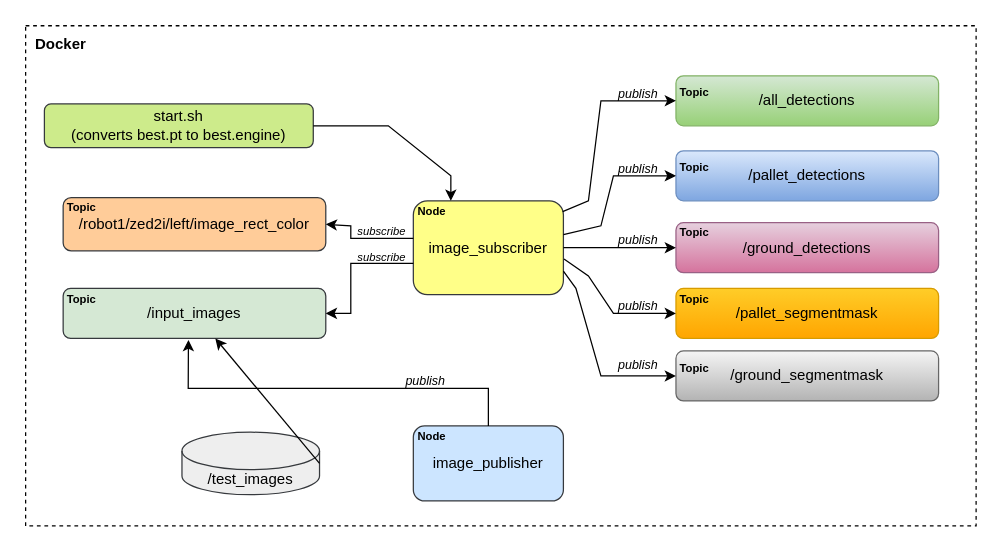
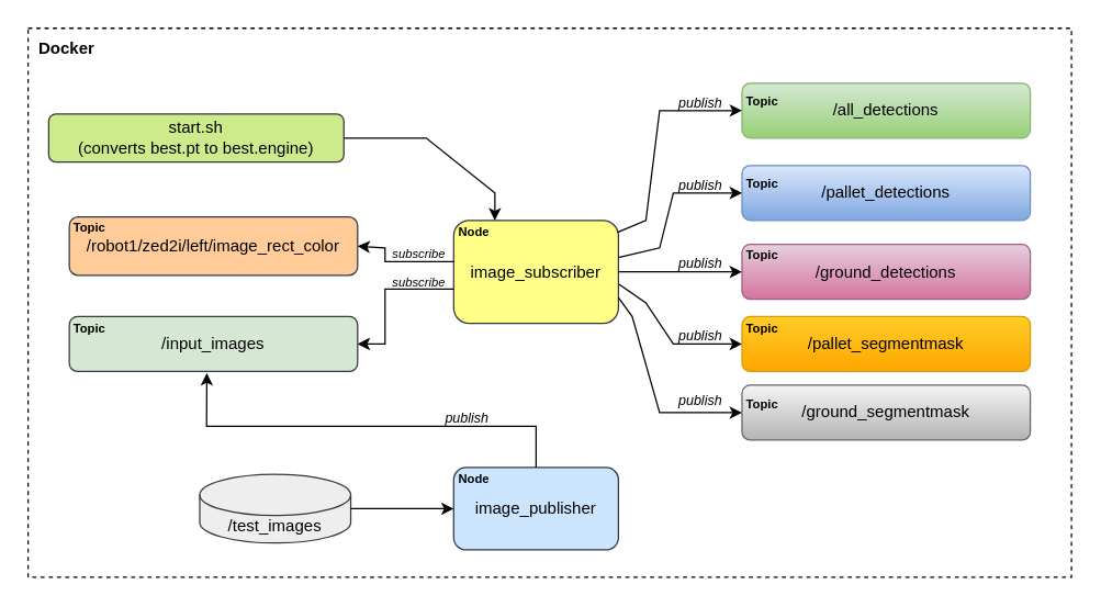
  <mxCell id="0" />
  <mxCell id="1" parent="0" />
  <mxCell id="2" value="/robot1/zed2i/left/image_rect_color" style="rounded=1;whiteSpace=wrap;html=1;fillColor=#ffcc99;strokeColor=#36393d;" vertex="1" parent="1"><mxGeometry x="50" y="157.5" width="210" height="42.5" as="geometry" /></mxCell>
  <mxCell id="3" value="/input_images" style="rounded=1;whiteSpace=wrap;html=1;fillColor=#d5e8d4;strokeColor=#36393d;" vertex="1" parent="1"><mxGeometry x="50" y="230" width="210" height="40" as="geometry" /></mxCell>
  <mxCell id="4" value="image_subscriber" style="rounded=1;whiteSpace=wrap;html=1;fillColor=#ffff88;strokeColor=#36393d;" vertex="1" parent="1"><mxGeometry x="330" y="160" width="120" height="75" as="geometry" /></mxCell>
  <mxCell id="5" value="" style="endArrow=classic;html=1;rounded=0;exitX=1;exitY=0.5;exitDx=0;exitDy=0;entryX=1;entryY=0.5;entryDx=0;entryDy=0;" edge="1" parent="1" target="3"><mxGeometry width="50" height="50" relative="1" as="geometry"><mxPoint x="330" y="210" as="sourcePoint" /><mxPoint x="320" y="260" as="targetPoint" /><Array as="points"><mxPoint x="280" y="210" /><mxPoint x="280" y="250" /></Array></mxGeometry></mxCell>
  <mxCell id="6" value="/pallet_detections" style="rounded=1;whiteSpace=wrap;html=1;fillColor=#dae8fc;gradientColor=#7ea6e0;strokeColor=#6c8ebf;" vertex="1" parent="1"><mxGeometry x="540" y="120" width="210" height="40" as="geometry" /></mxCell>
  <mxCell id="7" value="/ground_detections" style="rounded=1;whiteSpace=wrap;html=1;fillColor=#e6d0de;gradientColor=#d5739d;strokeColor=#996185;" vertex="1" parent="1"><mxGeometry x="540" y="177.5" width="210" height="40" as="geometry" /></mxCell>
  <mxCell id="8" value="/pallet_segmentmask" style="rounded=1;whiteSpace=wrap;html=1;fillColor=#ffcd28;gradientColor=#ffa500;strokeColor=#d79b00;" vertex="1" parent="1"><mxGeometry x="540" y="230" width="210" height="40" as="geometry" /></mxCell>
  <mxCell id="9" value="/ground_segmentmask" style="rounded=1;whiteSpace=wrap;html=1;fillColor=#f5f5f5;gradientColor=#b3b3b3;strokeColor=#666666;" vertex="1" parent="1"><mxGeometry x="540" y="280" width="210" height="40" as="geometry" /></mxCell>
  <mxCell id="10" value="" style="endArrow=classic;html=1;rounded=0;entryX=0;entryY=0.5;entryDx=0;entryDy=0;exitX=1;exitY=0.5;exitDx=0;exitDy=0;" edge="1" parent="1" source="4" target="7"><mxGeometry width="50" height="50" relative="1" as="geometry"><mxPoint x="400" y="270" as="sourcePoint" /><mxPoint x="450" y="220" as="targetPoint" /><Array as="points" /></mxGeometry></mxCell>
  <mxCell id="11" value="" style="endArrow=classic;html=1;rounded=0;entryX=0;entryY=0.5;entryDx=0;entryDy=0;exitX=1.004;exitY=0.621;exitDx=0;exitDy=0;exitPerimeter=0;" edge="1" parent="1" source="4" target="8"><mxGeometry width="50" height="50" relative="1" as="geometry"><mxPoint x="450" y="200" as="sourcePoint" /><mxPoint x="490" y="230" as="targetPoint" /><Array as="points"><mxPoint x="470" y="220" /><mxPoint x="490" y="250" /></Array></mxGeometry></mxCell>
  <mxCell id="12" value="/all_detections" style="rounded=1;whiteSpace=wrap;html=1;fillColor=#d5e8d4;strokeColor=#82b366;gradientColor=#97d077;" vertex="1" parent="1"><mxGeometry x="540" y="60" width="210" height="40" as="geometry" /></mxCell>
  <mxCell id="13" value="" style="endArrow=classic;html=1;rounded=0;entryX=0;entryY=0.5;entryDx=0;entryDy=0;exitX=1;exitY=0.75;exitDx=0;exitDy=0;" edge="1" parent="1" source="4" target="9"><mxGeometry width="50" height="50" relative="1" as="geometry"><mxPoint x="450" y="310" as="sourcePoint" /><mxPoint x="500" y="260" as="targetPoint" /><Array as="points"><mxPoint x="460" y="230" /><mxPoint x="480" y="300" /></Array></mxGeometry></mxCell>
  <mxCell id="14" value="" style="endArrow=classic;html=1;rounded=0;exitX=1;exitY=0.361;exitDx=0;exitDy=0;exitPerimeter=0;entryX=0;entryY=0.5;entryDx=0;entryDy=0;" edge="1" parent="1" source="4" target="6"><mxGeometry width="50" height="50" relative="1" as="geometry"><mxPoint x="460" y="190" as="sourcePoint" /><mxPoint x="500" y="140" as="targetPoint" /><Array as="points"><mxPoint x="480" y="180" /><mxPoint x="490" y="140" /></Array></mxGeometry></mxCell>
  <mxCell id="15" value="" style="endArrow=classic;html=1;rounded=0;exitX=1;exitY=0.5;exitDx=0;exitDy=0;entryX=1;entryY=0.5;entryDx=0;entryDy=0;" edge="1" parent="1" target="2"><mxGeometry width="50" height="50" relative="1" as="geometry"><mxPoint x="330" y="190" as="sourcePoint" /><mxPoint x="280" y="240" as="targetPoint" /><Array as="points"><mxPoint x="280" y="190" /><mxPoint x="280" y="180" /></Array></mxGeometry></mxCell>
  <mxCell id="16" value="" style="endArrow=classic;html=1;rounded=0;exitX=0.995;exitY=0.115;exitDx=0;exitDy=0;exitPerimeter=0;entryX=0;entryY=0.5;entryDx=0;entryDy=0;" edge="1" parent="1" source="4" target="12"><mxGeometry width="50" height="50" relative="1" as="geometry"><mxPoint x="440" y="130" as="sourcePoint" /><mxPoint x="490" y="80" as="targetPoint" /><Array as="points"><mxPoint x="470" y="160" /><mxPoint x="480" y="80" /></Array></mxGeometry></mxCell>
  <mxCell id="17" value="image_publisher" style="rounded=1;whiteSpace=wrap;html=1;fillColor=#cce5ff;strokeColor=#36393d;" vertex="1" parent="1"><mxGeometry x="330" y="340" width="120" height="60" as="geometry" /></mxCell>
  <mxCell id="18" value="/test_images" style="shape=cylinder3;whiteSpace=wrap;html=1;boundedLbl=1;backgroundOutline=1;size=15;fillColor=#eeeeee;strokeColor=#36393d;" vertex="1" parent="1"><mxGeometry x="145" y="345" width="110" height="50" as="geometry" /></mxCell>
- <mxCell id="19" value="" style="endArrow=classic;html=1;rounded=0;exitX=1;exitY=0.5;exitDx=0;exitDy=0;exitPerimeter=0;" edge="1" parent="1" source="18" target="3"><mxGeometry width="50" height="50" relative="1" as="geometry"><mxPoint x="340" y="470" as="sourcePoint" /><mxPoint x="390" y="420" as="targetPoint" /></mxGeometry></mxCell>
+ <mxCell id="19" value="" style="endArrow=classic;html=1;rounded=0;exitX=1;exitY=0.5;exitDx=0;exitDy=0;exitPerimeter=0;entryX=0;entryY=0.5;entryDx=0;entryDy=0;" edge="1" parent="1" source="18" target="17"><mxGeometry width="50" height="50" relative="1" as="geometry"><mxPoint x="340" y="470" as="sourcePoint" /><mxPoint x="390" y="420" as="targetPoint" /></mxGeometry></mxCell>
  <mxCell id="20" value="start.sh&lt;div&gt;(converts best.pt to best.engine)&lt;/div&gt;" style="rounded=1;whiteSpace=wrap;html=1;fillColor=#cdeb8b;strokeColor=#36393d;" vertex="1" parent="1"><mxGeometry x="35" y="82.5" width="215" height="35" as="geometry" /></mxCell>
  <mxCell id="21" value="" style="endArrow=classic;html=1;rounded=0;exitX=1;exitY=0.5;exitDx=0;exitDy=0;entryX=0.25;entryY=0;entryDx=0;entryDy=0;" edge="1" parent="1" source="20" target="4"><mxGeometry width="50" height="50" relative="1" as="geometry"><mxPoint x="310" y="120" as="sourcePoint" /><mxPoint x="360" y="70" as="targetPoint" /><Array as="points"><mxPoint x="310" y="100" /><mxPoint x="360" y="140" /></Array></mxGeometry></mxCell>
  <mxCell id="22" value="&lt;b&gt;&lt;font style=&quot;font-size: 9px;&quot;&gt;Topic&lt;/font&gt;&lt;/b&gt;" style="text;html=1;align=center;verticalAlign=middle;whiteSpace=wrap;rounded=0;" vertex="1" parent="1"><mxGeometry x="50" y="235" width="30" height="5" as="geometry" /></mxCell>
  <mxCell id="23" value="&lt;b&gt;&lt;font style=&quot;font-size: 9px;&quot;&gt;Topic&lt;/font&gt;&lt;/b&gt;" style="text;html=1;align=center;verticalAlign=middle;whiteSpace=wrap;rounded=0;" vertex="1" parent="1"><mxGeometry x="50" y="157.5" width="30" height="15" as="geometry" /></mxCell>
  <mxCell id="24" value="&lt;b&gt;&lt;font style=&quot;font-size: 9px;&quot;&gt;Topic&lt;/font&gt;&lt;/b&gt;" style="text;html=1;align=center;verticalAlign=middle;whiteSpace=wrap;rounded=0;" vertex="1" parent="1"><mxGeometry x="540" y="70" width="30" height="5" as="geometry" /></mxCell>
  <mxCell id="25" value="&lt;b&gt;&lt;font style=&quot;font-size: 9px;&quot;&gt;Topic&lt;/font&gt;&lt;/b&gt;" style="text;html=1;align=center;verticalAlign=middle;whiteSpace=wrap;rounded=0;" vertex="1" parent="1"><mxGeometry x="540" y="130" width="30" height="5" as="geometry" /></mxCell>
  <mxCell id="26" value="&lt;b&gt;&lt;font style=&quot;font-size: 9px;&quot;&gt;Topic&lt;/font&gt;&lt;/b&gt;" style="text;html=1;align=center;verticalAlign=middle;whiteSpace=wrap;rounded=0;" vertex="1" parent="1"><mxGeometry x="540" y="182.5" width="30" height="5" as="geometry" /></mxCell>
  <mxCell id="27" value="&lt;b&gt;&lt;font style=&quot;font-size: 9px;&quot;&gt;Topic&lt;/font&gt;&lt;/b&gt;" style="text;html=1;align=center;verticalAlign=middle;whiteSpace=wrap;rounded=0;" vertex="1" parent="1"><mxGeometry x="540" y="235" width="30" height="5" as="geometry" /></mxCell>
  <mxCell id="28" value="&lt;b&gt;&lt;font style=&quot;font-size: 9px;&quot;&gt;Topic&lt;/font&gt;&lt;/b&gt;" style="text;html=1;align=center;verticalAlign=middle;whiteSpace=wrap;rounded=0;" vertex="1" parent="1"><mxGeometry x="540" y="290" width="30" height="5" as="geometry" /></mxCell>
  <mxCell id="29" value="&lt;i&gt;&lt;font style=&quot;font-size: 9px;&quot;&gt;subscribe&lt;/font&gt;&lt;/i&gt;" style="text;html=1;align=center;verticalAlign=middle;whiteSpace=wrap;rounded=0;" vertex="1" parent="1"><mxGeometry x="280" y="180" width="50" height="7.5" as="geometry" /></mxCell>
  <mxCell id="30" value="&lt;i&gt;&lt;font style=&quot;font-size: 9px;&quot;&gt;subscribe&lt;/font&gt;&lt;/i&gt;" style="text;html=1;align=center;verticalAlign=middle;whiteSpace=wrap;rounded=0;" vertex="1" parent="1"><mxGeometry x="280" y="200" width="50" height="10" as="geometry" /></mxCell>
  <mxCell id="31" value="&lt;b&gt;&lt;font style=&quot;font-size: 9px;&quot;&gt;Node&lt;/font&gt;&lt;/b&gt;" style="text;html=1;align=center;verticalAlign=middle;whiteSpace=wrap;rounded=0;" vertex="1" parent="1"><mxGeometry x="330" y="345" width="30" height="5" as="geometry" /></mxCell>
  <mxCell id="32" value="&lt;b&gt;&lt;font style=&quot;font-size: 9px;&quot;&gt;Node&lt;/font&gt;&lt;/b&gt;" style="text;html=1;align=center;verticalAlign=middle;whiteSpace=wrap;rounded=0;" vertex="1" parent="1"><mxGeometry x="330" y="165" width="30" height="5" as="geometry" /></mxCell>
  <mxCell id="33" value="" style="endArrow=classic;html=1;rounded=0;entryX=0.477;entryY=1.03;entryDx=0;entryDy=0;entryPerimeter=0;exitX=0.5;exitY=0;exitDx=0;exitDy=0;" edge="1" parent="1" source="17" target="3"><mxGeometry width="50" height="50" relative="1" as="geometry"><mxPoint x="180" y="340" as="sourcePoint" /><mxPoint x="230" y="290" as="targetPoint" /><Array as="points"><mxPoint x="390" y="310" /><mxPoint x="150" y="310" /></Array></mxGeometry></mxCell>
  <mxCell id="34" value="&lt;font size=&quot;1&quot;&gt;&lt;i&gt;publish&lt;/i&gt;&lt;/font&gt;" style="text;html=1;align=center;verticalAlign=middle;whiteSpace=wrap;rounded=0;rotation=0;" vertex="1" parent="1"><mxGeometry x="485" y="70" width="50" height="7.5" as="geometry" /></mxCell>
  <mxCell id="35" value="&lt;font size=&quot;1&quot;&gt;&lt;i&gt;publish&lt;/i&gt;&lt;/font&gt;" style="text;html=1;align=center;verticalAlign=middle;whiteSpace=wrap;rounded=0;rotation=0;" vertex="1" parent="1"><mxGeometry x="485" y="130" width="50" height="7.5" as="geometry" /></mxCell>
  <mxCell id="36" value="&lt;font size=&quot;1&quot;&gt;&lt;i&gt;publish&lt;/i&gt;&lt;/font&gt;" style="text;html=1;align=center;verticalAlign=middle;whiteSpace=wrap;rounded=0;rotation=0;" vertex="1" parent="1"><mxGeometry x="485" y="187.5" width="50" height="7.5" as="geometry" /></mxCell>
  <mxCell id="37" value="&lt;font size=&quot;1&quot;&gt;&lt;i&gt;publish&lt;/i&gt;&lt;/font&gt;" style="text;html=1;align=center;verticalAlign=middle;whiteSpace=wrap;rounded=0;rotation=0;" vertex="1" parent="1"><mxGeometry x="490" y="240" width="40" height="7.5" as="geometry" /></mxCell>
  <mxCell id="38" value="&lt;font size=&quot;1&quot;&gt;&lt;i&gt;publish&lt;/i&gt;&lt;/font&gt;" style="text;html=1;align=center;verticalAlign=middle;whiteSpace=wrap;rounded=0;rotation=0;" vertex="1" parent="1"><mxGeometry x="490" y="287.5" width="40" height="7.5" as="geometry" /></mxCell>
  <mxCell id="39" value="&lt;font size=&quot;1&quot;&gt;&lt;i&gt;publish&lt;/i&gt;&lt;/font&gt;" style="text;html=1;align=center;verticalAlign=middle;whiteSpace=wrap;rounded=0;rotation=0;" vertex="1" parent="1"><mxGeometry x="320" y="300" width="40" height="7.5" as="geometry" /></mxCell>
  <mxCell id="40" value="" style="rounded=0;whiteSpace=wrap;html=1;fillColor=none;glass=0;dashed=1;" vertex="1" parent="1"><mxGeometry x="20" y="20" width="760" height="400" as="geometry" /></mxCell>
  <mxCell id="41" value="&lt;b&gt;Docker&amp;nbsp;&lt;/b&gt;" style="text;html=1;align=center;verticalAlign=middle;whiteSpace=wrap;rounded=0;" vertex="1" parent="1"><mxGeometry x="20" y="20" width="60" height="30" as="geometry" /></mxCell>
